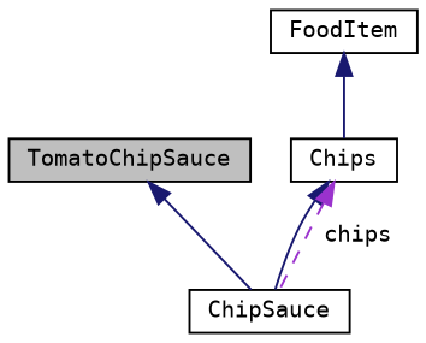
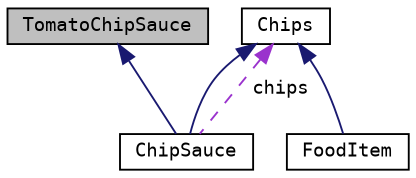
  digraph {
    fontname="DejaVu Sans Mono"
    node [color=black fillcolor=white fontname="DejaVu Sans Mono" fontsize=10 shape=record style=filled]
    edge [color=midnightblue dir=back fontname="DejaVu Sans Mono" fontsize=10 labelfontname=Helvetica labelfontsize=10 style=solid]
    n1 [fillcolor=grey75 fontcolor=black height=0.2 label=TomatoChipSauce width=0.4]
    n2 [height=0.2 label=ChipSauce width=0.4]
    n3 [height=0.2 label=Chips width=0.4]
    n4 [height=0.2 label=FoodItem width=0.4]
    n1 -> n2
    n3 -> n2
    n3 -> n2 [color=darkorchid3 label=" chips" style=dashed]
-   n4 -> n3
+   n3 -> n4
  }
